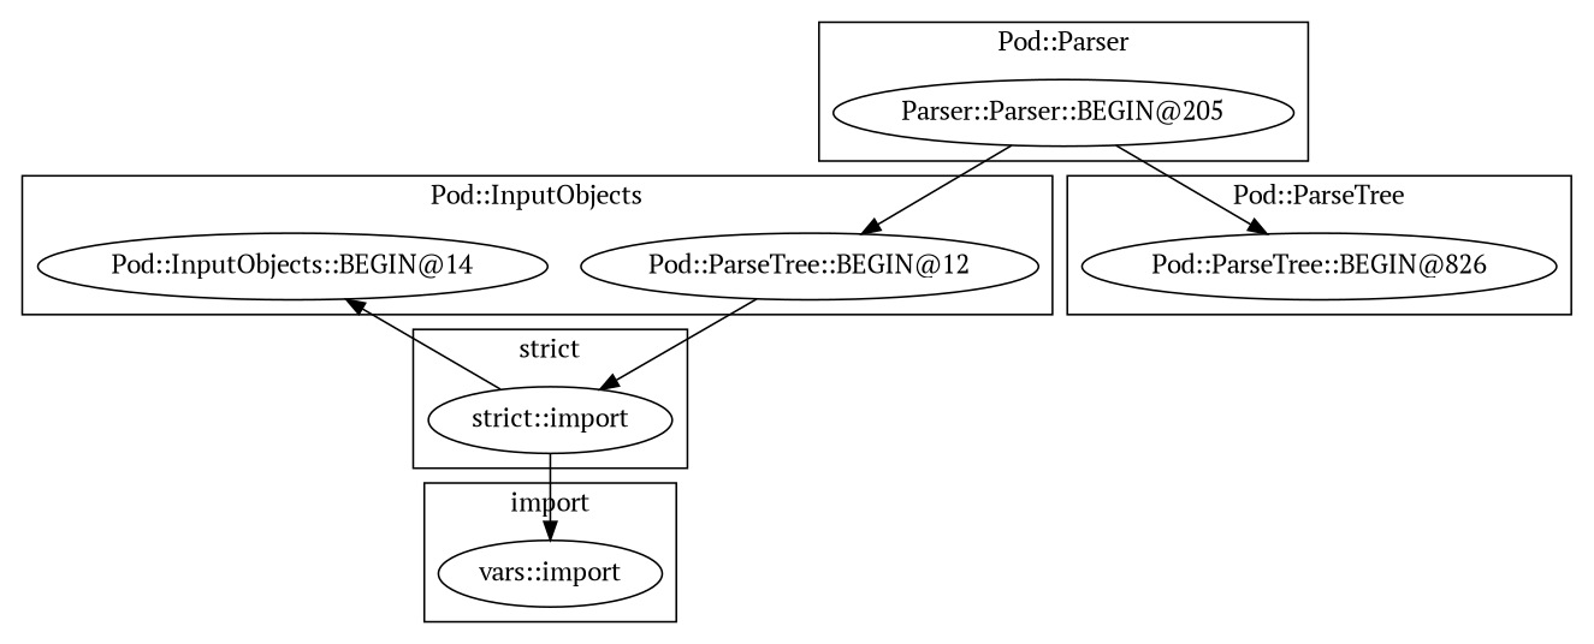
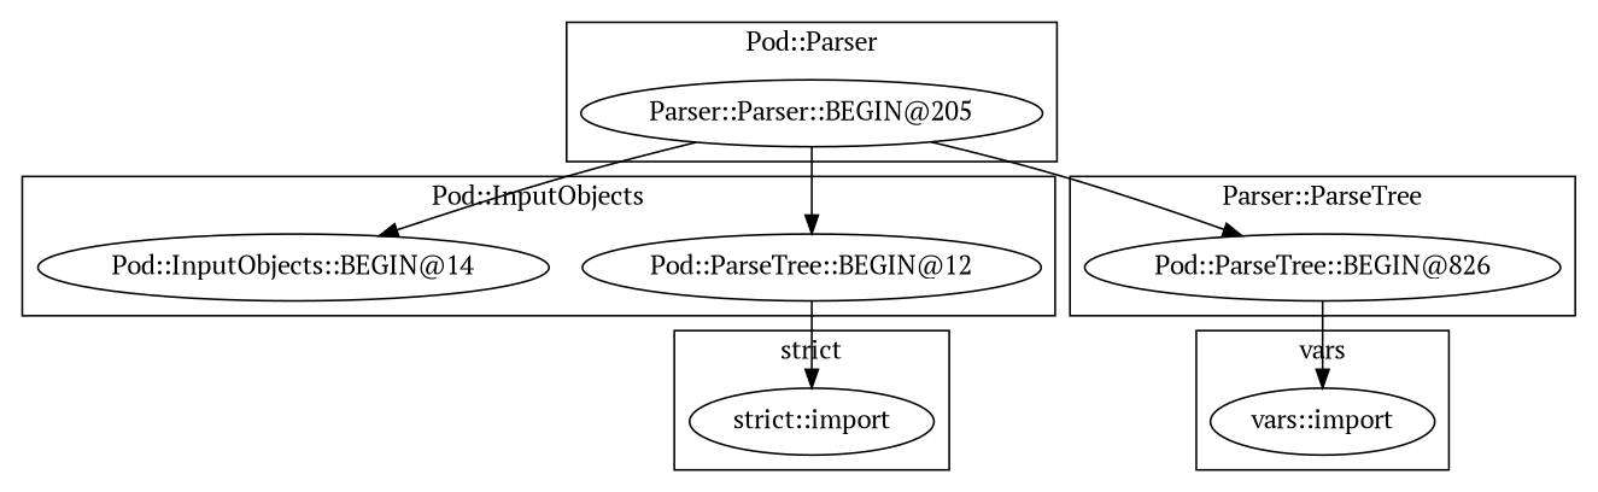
  digraph {
    fontname="PT Serif"
    node [fontname="PT Serif"]
    edge [fontname="PT Serif"]
    "vars::import"
    n2 [label="Pod::ParseTree::BEGIN@12"]
    "Pod::InputObjects::BEGIN@14"
    "strict::import"
    "Pod::ParseTree::BEGIN@826"
    n6 [label="Parser::Parser::BEGIN@205"]
    subgraph cluster_1 {
-     label=import
+     label=vars
      "vars::import"
    }
    subgraph cluster_2 {
      label="Pod::InputObjects"
      n2
      "Pod::InputObjects::BEGIN@14"
    }
    subgraph cluster_3 {
      label="strict"
      "strict::import"
    }
    subgraph cluster_4 {
-     label="Pod::ParseTree"
+     label="Parser::ParseTree"
      "Pod::ParseTree::BEGIN@826"
    }
    subgraph cluster_5 {
      label="Pod::Parser"
      n6
    }
    n2 -> "strict::import"
-   "strict::import" -> "vars::import"
+   "Pod::ParseTree::BEGIN@826" -> "vars::import"
    n6 -> n2
-   "strict::import" -> "Pod::InputObjects::BEGIN@14"
+   n6 -> "Pod::InputObjects::BEGIN@14"
    n6 -> "Pod::ParseTree::BEGIN@826"
  }
